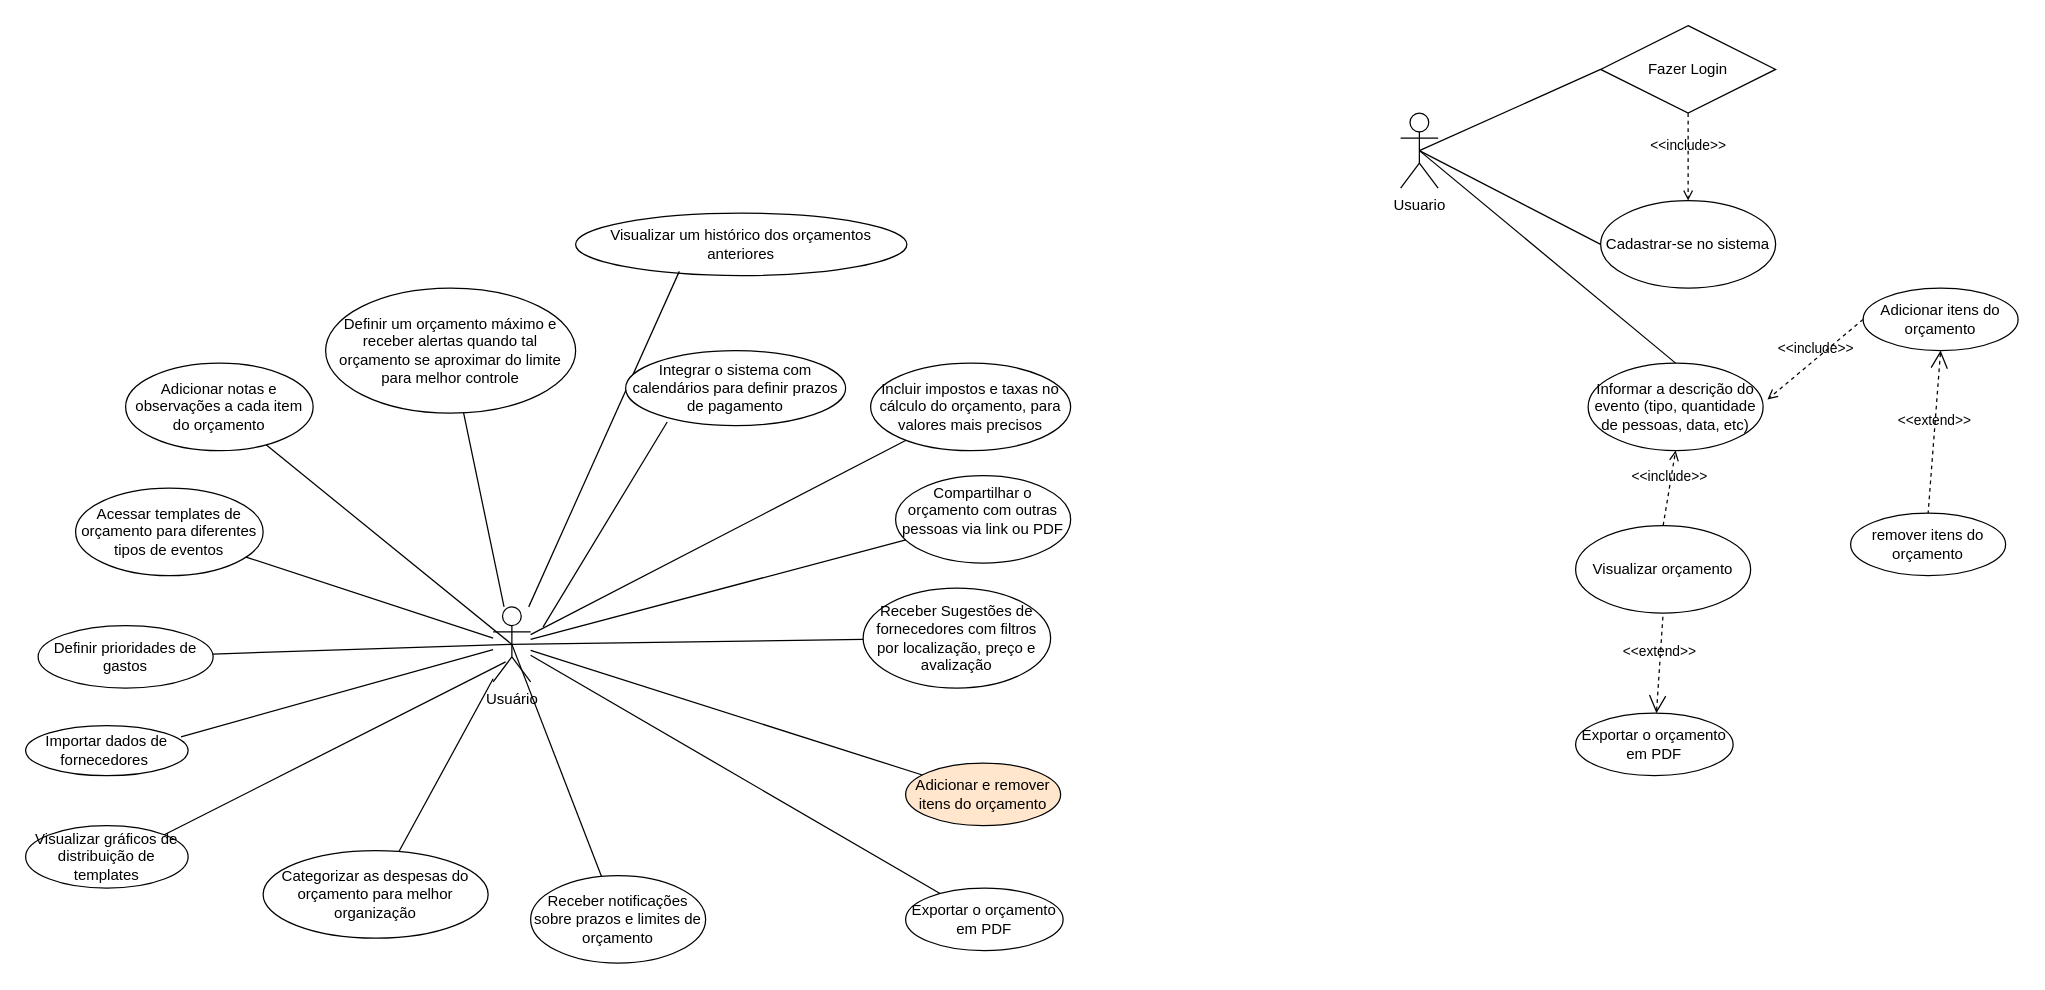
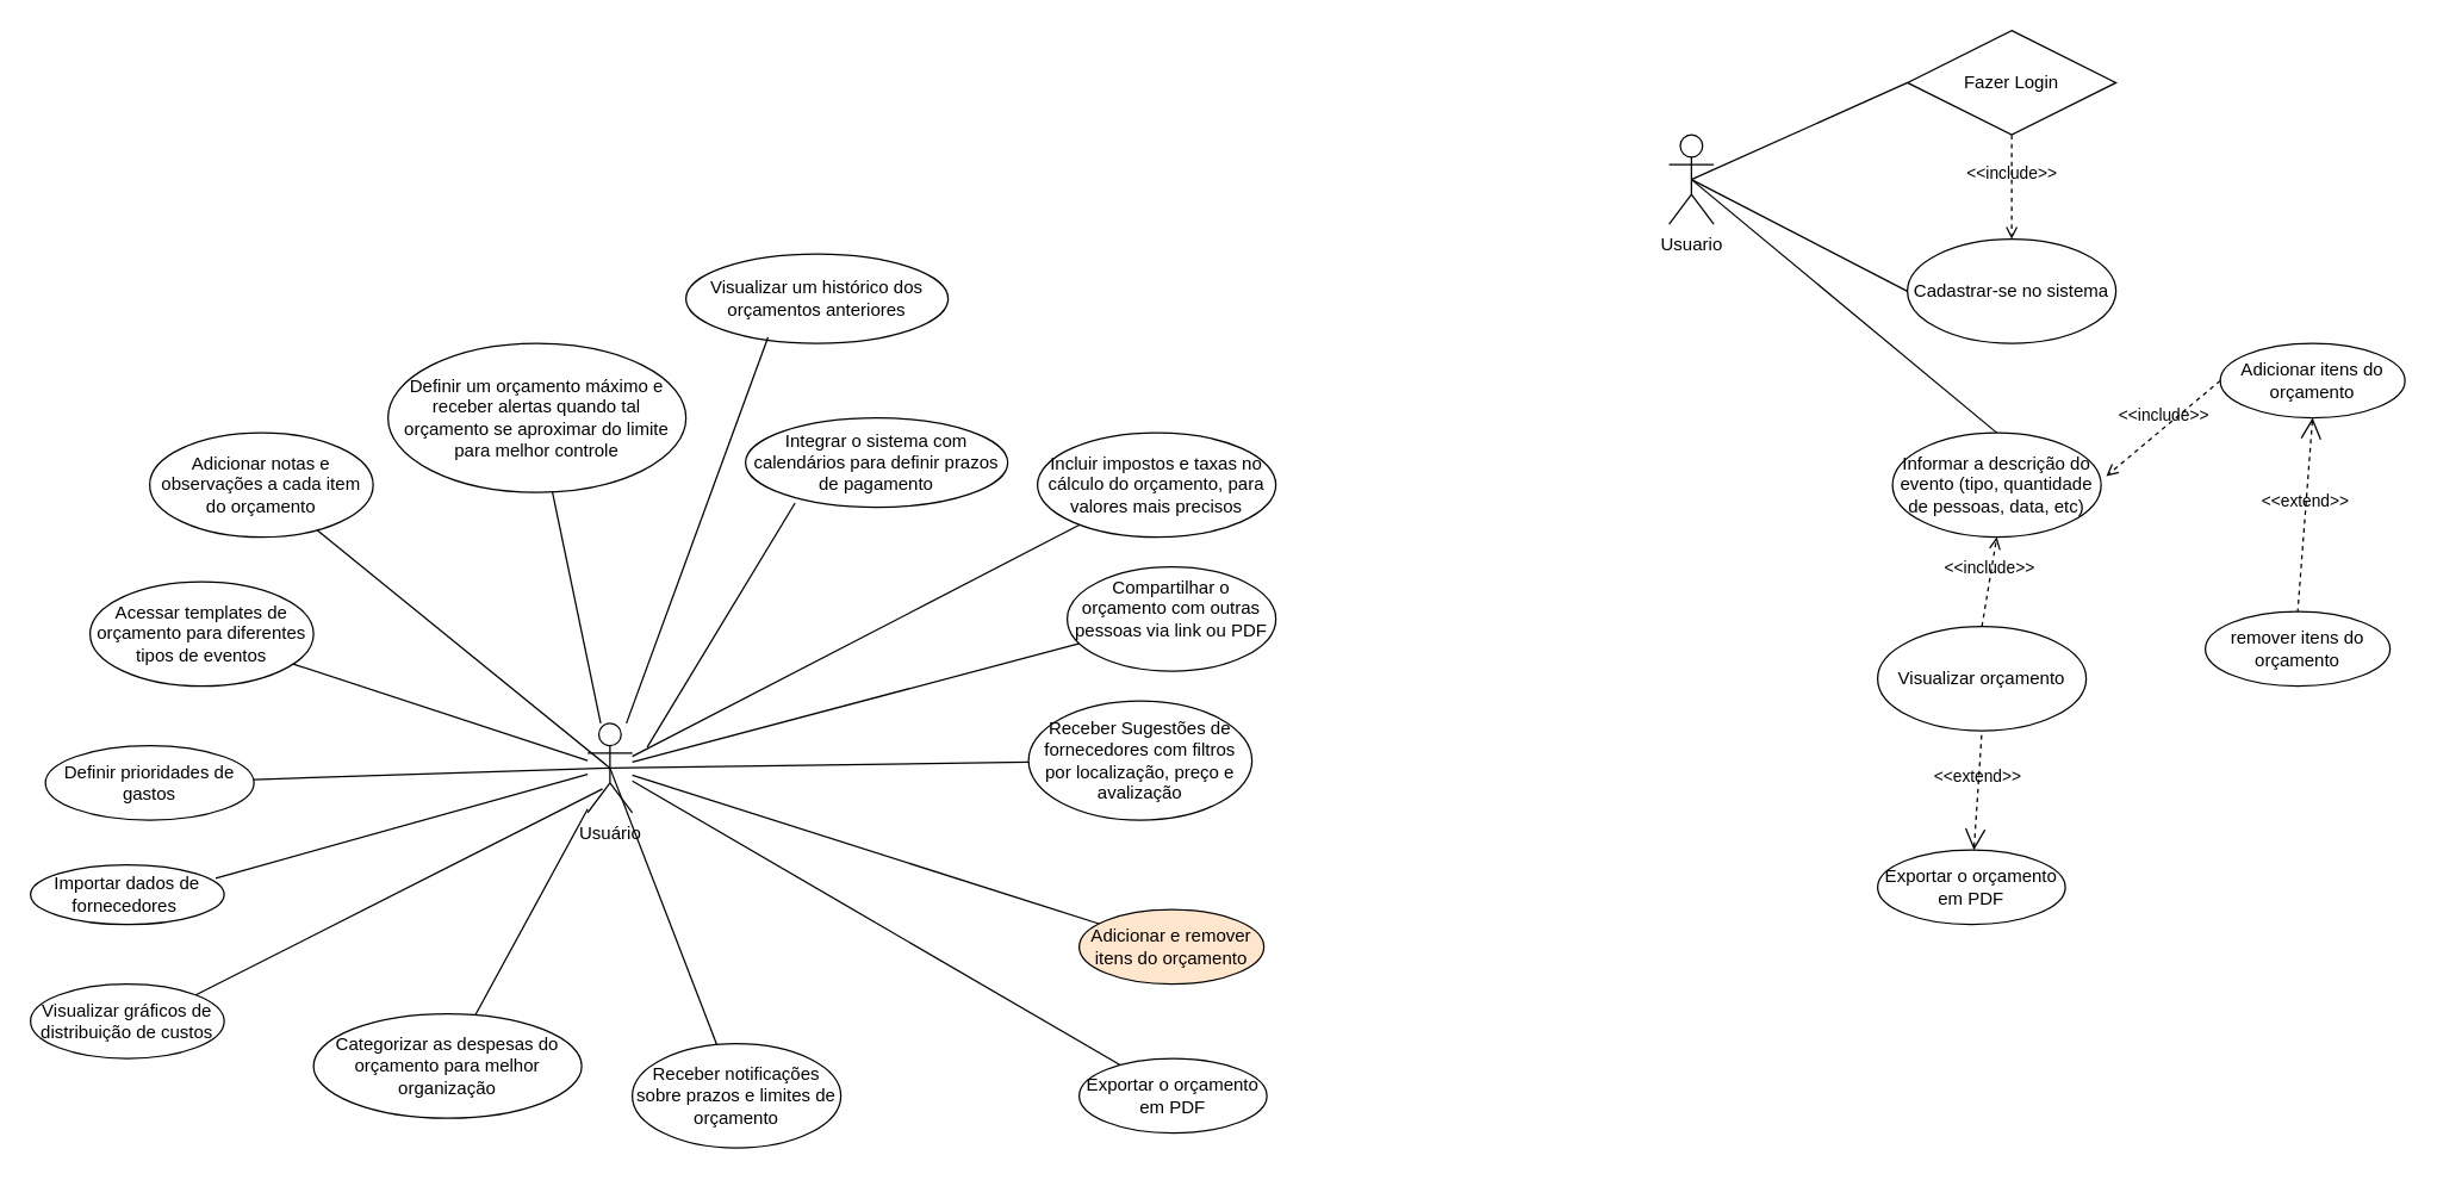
  <mxCell id="0" />
  <mxCell id="1" parent="0" />
  <mxCell id="2" value="Usuário&lt;div&gt;&lt;br&gt;&lt;/div&gt;" style="shape=umlActor;verticalLabelPosition=bottom;verticalAlign=top;html=1;outlineConnect=0;" vertex="1" parent="1"><mxGeometry x="394" y="485" width="30" height="60" as="geometry" /></mxCell>
  <mxCell id="3" value="Adicionar e remover itens do orçamento" style="ellipse;whiteSpace=wrap;html=1;fillColor=#ffe6cc;" vertex="1" parent="1"><mxGeometry x="724" y="610" width="124" height="50" as="geometry" /></mxCell>
  <mxCell id="4" value="" style="edgeStyle=none;html=1;endArrow=none;verticalAlign=bottom;rounded=0;" edge="1" parent="1" source="2" target="3"><mxGeometry width="160" relative="1" as="geometry"><mxPoint x="424" y="515" as="sourcePoint" /><mxPoint x="584" y="515" as="targetPoint" /></mxGeometry></mxCell>
  <mxCell id="5" value="Exportar o orçamento em PDF" style="ellipse;whiteSpace=wrap;html=1;" vertex="1" parent="1"><mxGeometry x="724" y="710" width="126" height="50" as="geometry" /></mxCell>
  <mxCell id="6" value="" style="edgeStyle=none;html=1;endArrow=none;verticalAlign=bottom;rounded=0;" edge="1" parent="1" source="2" target="5"><mxGeometry width="160" relative="1" as="geometry"><mxPoint x="424" y="660" as="sourcePoint" /><mxPoint x="584" y="660" as="targetPoint" /></mxGeometry></mxCell>
  <mxCell id="7" value="Receber notificações sobre prazos e limites de orçamento" style="ellipse;whiteSpace=wrap;html=1;" vertex="1" parent="1"><mxGeometry x="424" y="700" width="140" height="70" as="geometry" /></mxCell>
  <mxCell id="8" value="" style="edgeStyle=none;html=1;endArrow=none;verticalAlign=bottom;rounded=0;exitX=0.5;exitY=0.5;exitDx=0;exitDy=0;exitPerimeter=0;" edge="1" parent="1" source="2" target="7"><mxGeometry width="160" relative="1" as="geometry"><mxPoint x="424" y="790" as="sourcePoint" /><mxPoint x="800" y="676" as="targetPoint" /></mxGeometry></mxCell>
  <mxCell id="9" value="Receber Sugestões de fornecedores com filtros por localização, preço e avalização" style="ellipse;whiteSpace=wrap;html=1;" vertex="1" parent="1"><mxGeometry x="690" y="470" width="150" height="80" as="geometry" /></mxCell>
  <mxCell id="10" value="" style="edgeStyle=none;html=1;endArrow=none;verticalAlign=bottom;rounded=0;exitX=0.5;exitY=0.5;exitDx=0;exitDy=0;exitPerimeter=0;" edge="1" parent="1" source="2" target="9"><mxGeometry width="160" relative="1" as="geometry"><mxPoint x="620" y="435" as="sourcePoint" /><mxPoint x="780" y="435" as="targetPoint" /></mxGeometry></mxCell>
  <mxCell id="11" value="Compartilhar o orçamento com outras pessoas via link ou PDF&lt;div&gt;&lt;br&gt;&lt;/div&gt;" style="ellipse;whiteSpace=wrap;html=1;" vertex="1" parent="1"><mxGeometry x="716" y="380" width="140" height="70" as="geometry" /></mxCell>
  <mxCell id="12" value="" style="edgeStyle=none;html=1;endArrow=none;verticalAlign=bottom;rounded=0;" edge="1" parent="1" source="2" target="11"><mxGeometry width="160" relative="1" as="geometry"><mxPoint x="530" y="340" as="sourcePoint" /><mxPoint x="690" y="340" as="targetPoint" /></mxGeometry></mxCell>
  <mxCell id="13" value="Categorizar as despesas do orçamento para melhor organização" style="ellipse;whiteSpace=wrap;html=1;" vertex="1" parent="1"><mxGeometry x="210" y="680" width="180" height="70" as="geometry" /></mxCell>
  <mxCell id="14" value="" style="edgeStyle=none;html=1;endArrow=none;verticalAlign=bottom;rounded=0;" edge="1" parent="1" source="2" target="13"><mxGeometry width="160" relative="1" as="geometry"><mxPoint x="530" y="530" as="sourcePoint" /><mxPoint x="690" y="530" as="targetPoint" /></mxGeometry></mxCell>
  <mxCell id="15" value="Definir um orçamento máximo e receber alertas quando tal orçamento se aproximar do limite para melhor controle" style="ellipse;whiteSpace=wrap;html=1;" vertex="1" parent="1"><mxGeometry x="260" y="230" width="200" height="100" as="geometry" /></mxCell>
  <mxCell id="16" value="" style="edgeStyle=none;html=1;endArrow=none;verticalAlign=bottom;rounded=0;" edge="1" parent="1" source="2" target="15"><mxGeometry width="160" relative="1" as="geometry"><mxPoint x="530" y="530" as="sourcePoint" /><mxPoint x="690" y="530" as="targetPoint" /></mxGeometry></mxCell>
  <mxCell id="17" value="Incluir impostos e taxas no cálculo do orçamento, para valores mais precisos" style="ellipse;whiteSpace=wrap;html=1;" vertex="1" parent="1"><mxGeometry x="696" y="290" width="160" height="70" as="geometry" /></mxCell>
  <mxCell id="18" value="" style="edgeStyle=none;html=1;endArrow=none;verticalAlign=bottom;rounded=0;" edge="1" parent="1" source="2" target="17"><mxGeometry width="160" relative="1" as="geometry"><mxPoint x="530" y="440" as="sourcePoint" /><mxPoint x="690" y="440" as="targetPoint" /></mxGeometry></mxCell>
- <mxCell id="19" value="Visualizar um histórico dos orçamentos anteriores" style="ellipse;whiteSpace=wrap;html=1;" vertex="1" parent="1"><mxGeometry x="460" y="170" width="265" height="50" as="geometry" /></mxCell>
+ <mxCell id="19" value="Visualizar um histórico dos orçamentos anteriores" style="ellipse;whiteSpace=wrap;html=1;" vertex="1" parent="1"><mxGeometry x="460" y="170" width="176" height="60" as="geometry" /></mxCell>
  <mxCell id="20" value="" style="edgeStyle=none;html=1;endArrow=none;verticalAlign=bottom;rounded=0;exitX=0.313;exitY=0.932;exitDx=0;exitDy=0;exitPerimeter=0;" edge="1" parent="1" source="19" target="2"><mxGeometry width="160" relative="1" as="geometry"><mxPoint x="535" y="200" as="sourcePoint" /><mxPoint x="600" y="365" as="targetPoint" /></mxGeometry></mxCell>
  <mxCell id="21" value="Integrar o sistema com calendários para definir prazos de pagamento" style="ellipse;whiteSpace=wrap;html=1;" vertex="1" parent="1"><mxGeometry x="500" y="280" width="176" height="60" as="geometry" /></mxCell>
  <mxCell id="22" value="" style="edgeStyle=none;html=1;endArrow=none;verticalAlign=bottom;rounded=0;exitX=0.189;exitY=0.951;exitDx=0;exitDy=0;exitPerimeter=0;" edge="1" parent="1" source="21"><mxGeometry width="160" relative="1" as="geometry"><mxPoint x="629" y="186" as="sourcePoint" /><mxPoint x="434" y="501" as="targetPoint" /></mxGeometry></mxCell>
  <mxCell id="23" value="Adicionar notas e observações a cada item do orçamento" style="ellipse;whiteSpace=wrap;html=1;" vertex="1" parent="1"><mxGeometry x="100" y="290" width="150" height="70" as="geometry" /></mxCell>
  <mxCell id="24" value="" style="edgeStyle=none;html=1;endArrow=none;verticalAlign=bottom;rounded=0;exitX=0.5;exitY=0.5;exitDx=0;exitDy=0;exitPerimeter=0;" edge="1" parent="1" source="2" target="23"><mxGeometry width="160" relative="1" as="geometry"><mxPoint x="414" y="495" as="sourcePoint" /><mxPoint x="388" y="340" as="targetPoint" /></mxGeometry></mxCell>
  <mxCell id="25" value="Acessar templates de orçamento para diferentes tipos de eventos" style="ellipse;whiteSpace=wrap;html=1;" vertex="1" parent="1"><mxGeometry x="60" y="390" width="150" height="70" as="geometry" /></mxCell>
  <mxCell id="26" value="" style="edgeStyle=none;html=1;endArrow=none;verticalAlign=bottom;rounded=0;" edge="1" parent="1" source="2" target="25"><mxGeometry width="160" relative="1" as="geometry"><mxPoint x="410" y="520" as="sourcePoint" /><mxPoint x="222" y="365" as="targetPoint" /></mxGeometry></mxCell>
  <mxCell id="27" value="Definir prioridades de gastos" style="ellipse;whiteSpace=wrap;html=1;" vertex="1" parent="1"><mxGeometry x="30" y="500" width="140" height="50" as="geometry" /></mxCell>
  <mxCell id="28" value="" style="edgeStyle=none;html=1;endArrow=none;verticalAlign=bottom;rounded=0;exitX=0.5;exitY=0.5;exitDx=0;exitDy=0;exitPerimeter=0;" edge="1" parent="1" source="2" target="27"><mxGeometry width="160" relative="1" as="geometry"><mxPoint x="404" y="520" as="sourcePoint" /><mxPoint x="206" y="455" as="targetPoint" /></mxGeometry></mxCell>
  <mxCell id="29" value="Importar dados de fornecedores&amp;nbsp;" style="ellipse;whiteSpace=wrap;html=1;" vertex="1" parent="1"><mxGeometry x="20" y="580" width="130" height="40" as="geometry" /></mxCell>
  <mxCell id="30" value="" style="edgeStyle=none;html=1;endArrow=none;verticalAlign=bottom;rounded=0;entryX=0.956;entryY=0.223;entryDx=0;entryDy=0;entryPerimeter=0;" edge="1" parent="1" source="2" target="29"><mxGeometry width="160" relative="1" as="geometry"><mxPoint x="419" y="525" as="sourcePoint" /><mxPoint x="180" y="533" as="targetPoint" /></mxGeometry></mxCell>
- <mxCell id="31" value="Visualizar gráficos de distribuição de templates" style="ellipse;whiteSpace=wrap;html=1;" vertex="1" parent="1"><mxGeometry x="20" y="660" width="130" height="50" as="geometry" /></mxCell>
+ <mxCell id="31" value="Visualizar gráficos de distribuição de custos" style="ellipse;whiteSpace=wrap;html=1;" vertex="1" parent="1"><mxGeometry x="20" y="660" width="130" height="50" as="geometry" /></mxCell>
  <mxCell id="32" value="" style="edgeStyle=none;html=1;endArrow=none;verticalAlign=bottom;rounded=0;entryX=1;entryY=0;entryDx=0;entryDy=0;" edge="1" parent="1" target="31"><mxGeometry width="160" relative="1" as="geometry"><mxPoint x="404" y="529" as="sourcePoint" /><mxPoint x="154" y="599" as="targetPoint" /></mxGeometry></mxCell>
  <mxCell id="33" value="Usuario" style="shape=umlActor;html=1;verticalLabelPosition=bottom;verticalAlign=top;align=center;" vertex="1" parent="1"><mxGeometry x="1120" y="90" width="30" height="60" as="geometry" /></mxCell>
  <mxCell id="34" value="Fazer Login" style="rhombus;whiteSpace=wrap;html=1;" vertex="1" parent="1"><mxGeometry x="1280" y="20" width="140" height="70" as="geometry" /></mxCell>
  <mxCell id="35" value="Cadastrar-se no sistema" style="ellipse;whiteSpace=wrap;html=1;" vertex="1" parent="1"><mxGeometry x="1280" y="160" width="140" height="70" as="geometry" /></mxCell>
  <mxCell id="36" value="" style="edgeStyle=none;html=1;endArrow=none;verticalAlign=bottom;rounded=0;exitX=0.5;exitY=0.5;exitDx=0;exitDy=0;exitPerimeter=0;entryX=0;entryY=0.5;entryDx=0;entryDy=0;" edge="1" parent="1" source="33" target="34"><mxGeometry width="160" relative="1" as="geometry"><mxPoint x="1290" y="260" as="sourcePoint" /><mxPoint x="1450" y="260" as="targetPoint" /></mxGeometry></mxCell>
  <mxCell id="37" value="" style="edgeStyle=none;html=1;endArrow=none;verticalAlign=bottom;rounded=0;exitX=0.5;exitY=0.5;exitDx=0;exitDy=0;exitPerimeter=0;entryX=0;entryY=0.5;entryDx=0;entryDy=0;" edge="1" parent="1" source="33" target="35"><mxGeometry width="160" relative="1" as="geometry"><mxPoint x="1145" y="130" as="sourcePoint" /><mxPoint x="1290" y="65" as="targetPoint" /></mxGeometry></mxCell>
  <mxCell id="38" value="&amp;lt;&amp;lt;include&amp;gt;&amp;gt;" style="edgeStyle=none;html=1;endArrow=open;verticalAlign=bottom;dashed=1;labelBackgroundColor=none;rounded=0;entryX=0.5;entryY=0;entryDx=0;entryDy=0;exitX=0.5;exitY=1;exitDx=0;exitDy=0;" edge="1" parent="1" source="34" target="35"><mxGeometry width="160" relative="1" as="geometry"><mxPoint x="1460" y="90" as="sourcePoint" /><mxPoint x="1450" y="260" as="targetPoint" /></mxGeometry></mxCell>
  <mxCell id="39" value="Informar a descrição do evento (tipo, quantidade de pessoas, data, etc)" style="ellipse;whiteSpace=wrap;html=1;" vertex="1" parent="1"><mxGeometry x="1270" y="290" width="140" height="70" as="geometry" /></mxCell>
  <mxCell id="40" value="" style="edgeStyle=none;html=1;endArrow=none;verticalAlign=bottom;rounded=0;entryX=0.5;entryY=0.5;entryDx=0;entryDy=0;entryPerimeter=0;exitX=0.5;exitY=0;exitDx=0;exitDy=0;" edge="1" parent="1" source="39" target="33"><mxGeometry width="160" relative="1" as="geometry"><mxPoint x="890" y="360" as="sourcePoint" /><mxPoint x="1050" y="360" as="targetPoint" /></mxGeometry></mxCell>
  <mxCell id="41" value="Visualizar orçamento" style="ellipse;whiteSpace=wrap;html=1;" vertex="1" parent="1"><mxGeometry x="1260" y="420" width="140" height="70" as="geometry" /></mxCell>
  <mxCell id="42" value="&amp;lt;&amp;lt;include&amp;gt;&amp;gt;" style="edgeStyle=none;html=1;endArrow=open;verticalAlign=bottom;dashed=1;labelBackgroundColor=none;rounded=0;entryX=0.5;entryY=1;entryDx=0;entryDy=0;exitX=0.5;exitY=0;exitDx=0;exitDy=0;" edge="1" parent="1" source="41" target="39"><mxGeometry width="160" relative="1" as="geometry"><mxPoint x="1050" y="430" as="sourcePoint" /><mxPoint x="1210" y="430" as="targetPoint" /></mxGeometry></mxCell>
  <mxCell id="43" value="Exportar o orçamento em PDF" style="ellipse;whiteSpace=wrap;html=1;" vertex="1" parent="1"><mxGeometry x="1260" y="570" width="126" height="50" as="geometry" /></mxCell>
  <mxCell id="44" value="&amp;lt;&amp;lt;extend&amp;gt;&amp;gt;" style="edgeStyle=none;html=1;startArrow=open;endArrow=none;startSize=12;verticalAlign=bottom;dashed=1;labelBackgroundColor=none;rounded=0;entryX=0.5;entryY=1;entryDx=0;entryDy=0;" edge="1" parent="1" source="43" target="41"><mxGeometry width="160" relative="1" as="geometry"><mxPoint x="970" y="610" as="sourcePoint" /><mxPoint x="1130" y="610" as="targetPoint" /></mxGeometry></mxCell>
  <mxCell id="45" value="Adicionar itens do orçamento" style="ellipse;whiteSpace=wrap;html=1;" vertex="1" parent="1"><mxGeometry x="1490" y="230" width="124" height="50" as="geometry" /></mxCell>
  <mxCell id="46" value="remover itens do orçamento" style="ellipse;whiteSpace=wrap;html=1;" vertex="1" parent="1"><mxGeometry x="1480" y="410" width="124" height="50" as="geometry" /></mxCell>
  <mxCell id="47" value="&amp;lt;&amp;lt;include&amp;gt;&amp;gt;" style="edgeStyle=none;html=1;endArrow=open;verticalAlign=bottom;dashed=1;labelBackgroundColor=none;rounded=0;exitX=0;exitY=0.5;exitDx=0;exitDy=0;entryX=1.025;entryY=0.415;entryDx=0;entryDy=0;entryPerimeter=0;" edge="1" parent="1" source="45" target="39"><mxGeometry width="160" relative="1" as="geometry"><mxPoint x="1140" y="370" as="sourcePoint" /><mxPoint x="1300" y="370" as="targetPoint" /></mxGeometry></mxCell>
  <mxCell id="48" value="&amp;lt;&amp;lt;extend&amp;gt;&amp;gt;" style="edgeStyle=none;html=1;startArrow=open;endArrow=none;startSize=12;verticalAlign=bottom;dashed=1;labelBackgroundColor=none;rounded=0;exitX=0.5;exitY=1;exitDx=0;exitDy=0;entryX=0.5;entryY=0;entryDx=0;entryDy=0;" edge="1" parent="1" source="45" target="46"><mxGeometry width="160" relative="1" as="geometry"><mxPoint x="1140" y="370" as="sourcePoint" /><mxPoint x="1300" y="370" as="targetPoint" /></mxGeometry></mxCell>
